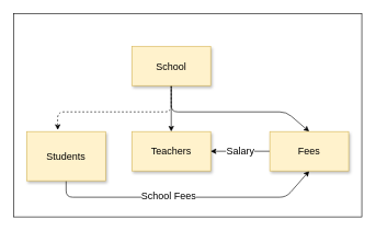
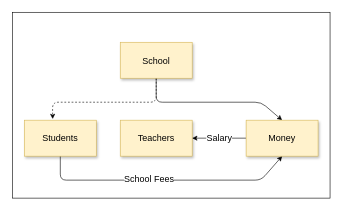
  <mxCell id="0" />
  <mxCell id="1" parent="0" />
  <mxCell id="2" value="" style="rounded=0;whiteSpace=wrap;html=1;" parent="1" vertex="1"><mxGeometry x="20" y="20" width="530" height="310" as="geometry" /></mxCell>
- <mxCell id="3" value="" style="edgeStyle=none;html=1;" parent="1" source="6" target="10" edge="1"><mxGeometry relative="1" as="geometry" /></mxCell>
  <mxCell id="4" style="edgeStyle=none;html=1;exitX=0.5;exitY=1;exitDx=0;exitDy=0;entryX=0.394;entryY=-0.033;entryDx=0;entryDy=0;entryPerimeter=0;dashed=1;" parent="1" source="6" target="9" edge="1"><mxGeometry relative="1" as="geometry"><Array as="points"><mxPoint x="260" y="170" /><mxPoint x="87" y="170" /></Array></mxGeometry></mxCell>
  <mxCell id="5" style="edgeStyle=none;html=1;entryX=0.5;entryY=0;entryDx=0;entryDy=0;" parent="1" target="12" edge="1"><mxGeometry relative="1" as="geometry"><mxPoint x="260" y="130" as="sourcePoint" /><Array as="points"><mxPoint x="260" y="170" /><mxPoint x="435" y="170" /></Array></mxGeometry></mxCell>
  <mxCell id="6" value="School" style="rounded=0;whiteSpace=wrap;html=1;fillColor=#fff2cc;strokeColor=#d6b656;shadow=1;fontSize=15;" parent="1" vertex="1"><mxGeometry x="200" y="70" width="120" height="60" as="geometry" /></mxCell>
  <mxCell id="7" style="edgeStyle=none;html=1;entryX=0.5;entryY=1;entryDx=0;entryDy=0;exitX=0.5;exitY=1;exitDx=0;exitDy=0;" parent="1" source="9" target="12" edge="1"><mxGeometry relative="1" as="geometry"><Array as="points"><mxPoint x="100" y="300" /><mxPoint x="435" y="300" /></Array></mxGeometry></mxCell>
  <mxCell id="8" value="School Fees" style="edgeLabel;html=1;align=center;verticalAlign=middle;resizable=0;points=[];fontSize=15;" parent="7" vertex="1" connectable="0"><mxGeometry x="-0.128" y="3" relative="1" as="geometry"><mxPoint as="offset" /></mxGeometry></mxCell>
- <mxCell id="9" value="Students" style="rounded=0;whiteSpace=wrap;html=1;fillColor=#fff2cc;strokeColor=#d6b656;shadow=1;fontSize=15;" parent="1" vertex="1"><mxGeometry x="40" y="200" width="120" height="75" as="geometry" /></mxCell>
+ <mxCell id="9" value="Students" style="rounded=0;whiteSpace=wrap;html=1;fillColor=#fff2cc;strokeColor=#d6b656;shadow=1;fontSize=15;" parent="1" vertex="1"><mxGeometry x="40" y="200" width="120" height="60" as="geometry" /></mxCell>
  <mxCell id="10" value="Teachers" style="rounded=0;whiteSpace=wrap;html=1;fillColor=#fff2cc;strokeColor=#d6b656;shadow=1;fontSize=15;" parent="1" vertex="1"><mxGeometry x="200" y="200" width="120" height="60" as="geometry" /></mxCell>
  <mxCell id="11" value="Salary" style="edgeStyle=none;html=1;entryX=1;entryY=0.5;entryDx=0;entryDy=0;fontSize=15;" parent="1" source="12" target="10" edge="1"><mxGeometry relative="1" as="geometry" /></mxCell>
- <mxCell id="12" value="Fees" style="rounded=0;whiteSpace=wrap;html=1;fillColor=#fff2cc;strokeColor=#d6b656;shadow=1;fontSize=15;" parent="1" vertex="1"><mxGeometry x="410" y="200" width="120" height="60" as="geometry" /></mxCell>
+ <mxCell id="12" value="Money" style="rounded=0;whiteSpace=wrap;html=1;fillColor=#fff2cc;strokeColor=#d6b656;shadow=1;fontSize=15;" parent="1" vertex="1"><mxGeometry x="410" y="200" width="120" height="60" as="geometry" /></mxCell>
